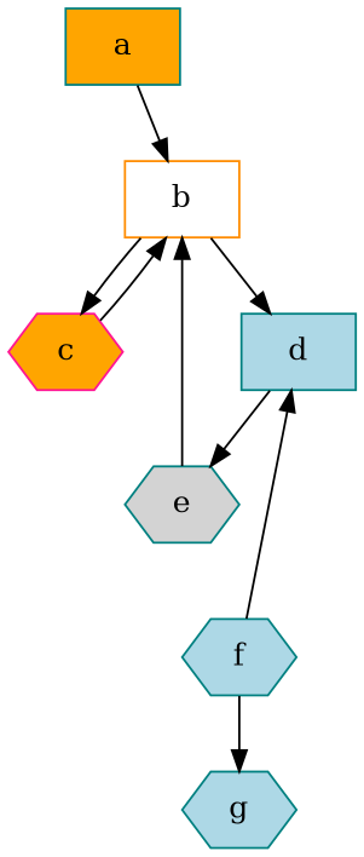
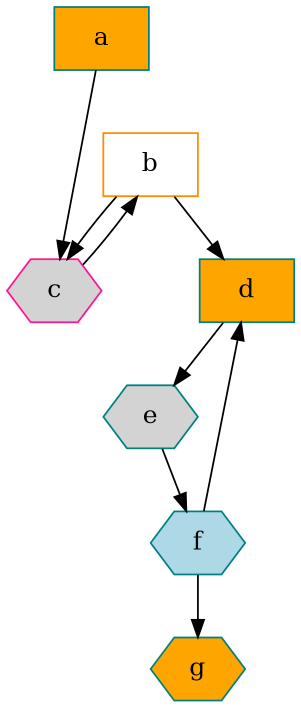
  digraph {
    node [color=teal fillcolor=orange shape=hexagon style=filled]
    a [shape=box]
    b [color=darkorange fillcolor=white shape=box]
-   c [color=deeppink]
-   d [fillcolor=lightblue shape=box]
+   c [color=deeppink fillcolor=lightgrey]
+   d [shape=box]
    e [fillcolor=lightgrey]
    f [fillcolor=lightblue]
-   g [fillcolor=lightblue]
-   a -> b
+   g
+   a -> c
    b -> c
    b -> d
    c -> b
    d -> e
-   e -> b
+   e -> f
    f -> d
    f -> g
  }
